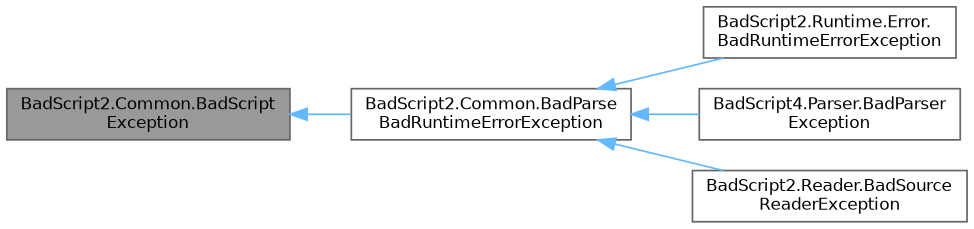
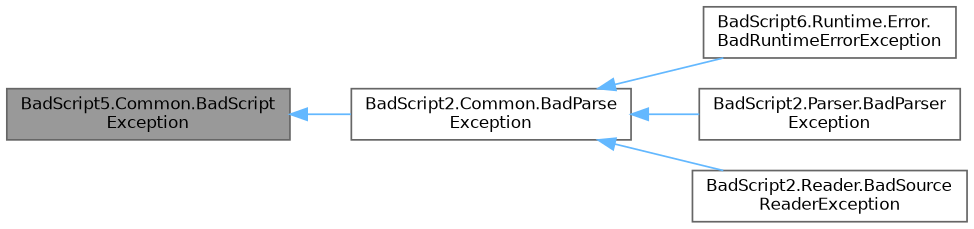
  digraph {
    rankdir=LR
    node [color=gray40 fillcolor=white fontname=Helvetica fontsize=10 shape=box style=filled]
    edge [color=steelblue1 dir=back fontname=Helvetica fontsize=10 labelfontname=Helvetica labelfontsize=10 style=solid]
-   n1 [fillcolor=grey60 fontcolor=black height=0.2 label="BadScript2.Common.BadScript\lException" width=0.4]
-   n2 [height=0.2 label="BadScript2.Common.BadParse\lBadRuntimeErrorException" width=0.4]
-   n3 [height=0.2 label="BadScript2.Runtime.Error.\lBadRuntimeErrorException" width=0.4]
-   n4 [height=0.2 label="BadScript4.Parser.BadParser\lException" width=0.4]
+   n1 [fillcolor=grey60 fontcolor=black height=0.2 label="BadScript5.Common.BadScript\lException" width=0.4]
+   n2 [height=0.2 label="BadScript2.Common.BadParse\lException" width=0.4]
+   n3 [height=0.2 label="BadScript6.Runtime.Error.\lBadRuntimeErrorException" width=0.4]
+   n4 [height=0.2 label="BadScript2.Parser.BadParser\lException" width=0.4]
    n5 [height=0.2 label="BadScript2.Reader.BadSource\lReaderException" width=0.4]
    n1 -> n2
    n2 -> n3
    n2 -> n4
    n2 -> n5
  }
